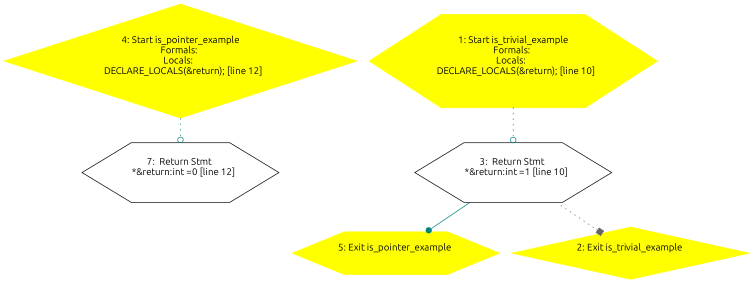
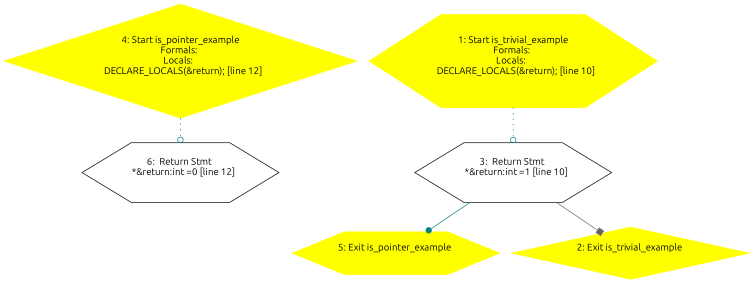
  digraph {
    fontname=Ubuntu
    node [fontname=Ubuntu shape=hexagon color=yellow style=filled]
    edge [arrowhead=odot color=teal fontname=Ubuntu style=dotted]
-   n1 [label="7:  Return Stmt \n   *&return:int =0 [line 12]\n " color="" style=""]
+   n1 [label="6:  Return Stmt \n   *&return:int =0 [line 12]\n " color="" style=""]
    n2 [label="5: Exit is_pointer_example \n  "]
    n3 [label="4: Start is_pointer_example\nFormals: \nLocals:  \n   DECLARE_LOCALS(&return); [line 12]\n " shape=diamond]
    n4 [label="3:  Return Stmt \n   *&return:int =1 [line 10]\n " color="" style=""]
    n5 [label="2: Exit is_trivial_example \n  " shape=diamond]
    n6 [label="1: Start is_trivial_example\nFormals: \nLocals:  \n   DECLARE_LOCALS(&return); [line 10]\n "]
    n3 -> n1
    n4 -> n2 [arrowhead=dot style=solid]
-   n4 -> n5 [arrowhead=box color=gray40]
+   n4 -> n5 [arrowhead=box color=gray40 style=solid]
    n6 -> n4
  }
